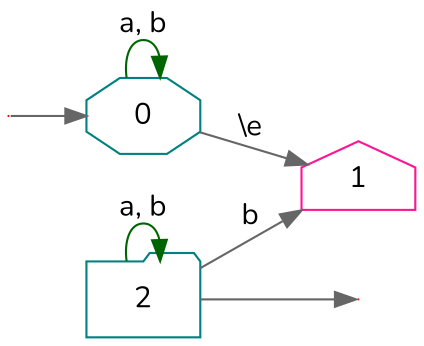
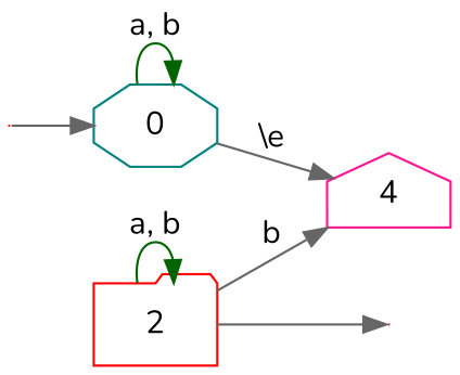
  digraph {
    fontname=Nunito
    rankdir=LR
    vcsn_context="lan<lal_char(ab)>_b"
    node [color=red fontname=Nunito shape=point]
    edge [color=gray40 fontname=Nunito]
    I0 [width=0]
    F2 [width=0]
    0 [color=teal shape=octagon]
-   1 [color=deeppink shape=house]
-   2 [color=teal shape=folder]
+   1 [color=deeppink shape=house label=4]
+   2 [shape=folder]
    subgraph sub_1 {
      I0
      F2
    }
    subgraph sub_2 {
      0
      1
      2
    }
    I0 -> 0
    0 -> 0 [color=darkgreen label="a, b"]
    0 -> 1 [label="\\e"]
    2 -> F2
    2 -> 1 [label=b]
    2 -> 2 [color=darkgreen label="a, b"]
  }
